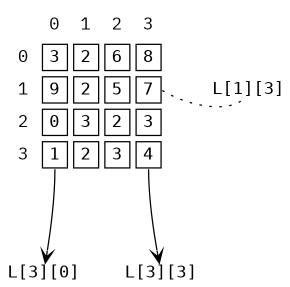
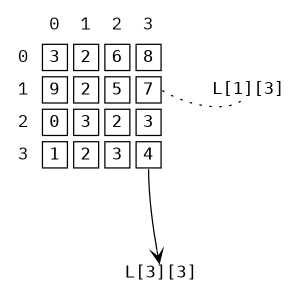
  digraph {
    nodesep=0.5
    ranksep=1
    fontname="IBM Plex Mono"
    node [shape=plain fontname="IBM Plex Mono"]
    edge [style=solid arrowhead=vee fontname="IBM Plex Mono"]
    n1 [label=<     <table border="0" cellborder="1" cellspacing="5">         <tr>             <td color="none" width="20%"></td>             <td color="none" width="20%">0</td>             <td color="none" width="20%">1</td>             <td color="none" width="20%">2</td>             <td color="none" width="20%">3</td>         </tr>         <tr>             <td color="none">0</td>             <td><font face="monospace">3</font></td>             <td><font face="monospace">2</font></td>             <td><font face="monospace">6</font></td>             <td><font face="monospace">8</font></td>         </tr>         <tr>             <td color="none">1</td>             <td><font face="monospace">9</font></td>             <td><font face="monospace">2</font></td>             <td><font face="monospace">5</font></td>             <td port="ex1"><font face="monospace">7</font></td>         </tr>         <tr>             <td color="none">2</td>             <td><font face="monospace">0</font></td>             <td><font face="monospace">3</font></td>             <td><font face="monospace">2</font></td>             <td><font face="monospace">3</font></td>         </tr>         <tr>             <td color="none">3</td>             <td port="ex2"><font face="monospace">1</font></td>             <td><font face="monospace">2</font></td>             <td><font face="monospace">3</font></td>             <td port="ex3"><font face="monospace">4</font></td>         </tr>     </table>>]
    n2 [label=<<font face="monospace">L[1][3]</font>>]
-   n3 [label=<<font face="monospace">L[3][0]</font>>]
    n4 [label=<<font face="monospace">L[3][3]</font>>]
    subgraph sub_1 {
      rank=same
      n1
      n2
    }
    n1 -> n2 [tailport=ex1 style=dotted arrowhead=onormal]
-   n1 -> n3 [tailport=ex2]
    n1 -> n4 [tailport=ex3]
  }
